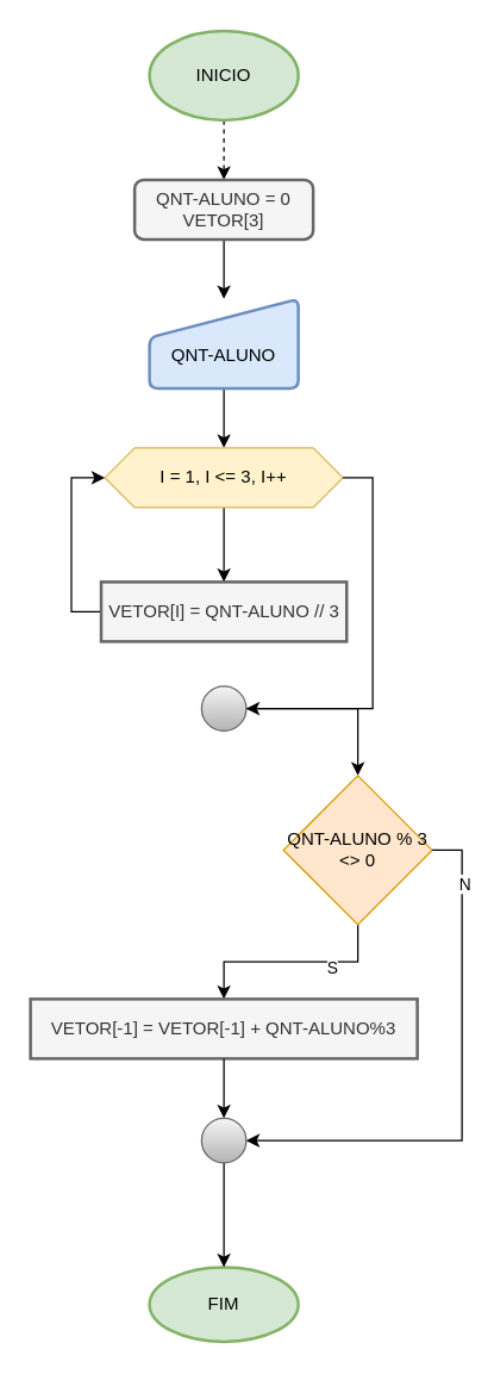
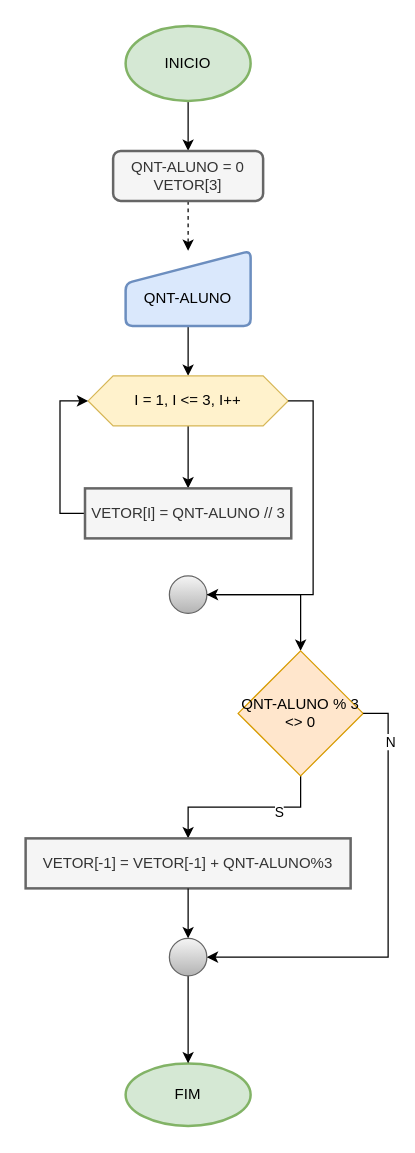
  <mxCell id="0" />
  <mxCell id="1" parent="0" />
- <mxCell id="2" value="" style="edgeStyle=orthogonalEdgeStyle;rounded=0;orthogonalLoop=1;jettySize=auto;html=1;dashed=1;" edge="1" parent="1" source="3" target="7"><mxGeometry relative="1" as="geometry" /></mxCell>
+ <mxCell id="2" value="" style="edgeStyle=orthogonalEdgeStyle;rounded=0;orthogonalLoop=1;jettySize=auto;html=1;" edge="1" parent="1" source="3" target="7"><mxGeometry relative="1" as="geometry" /></mxCell>
  <mxCell id="3" value="INICIO" style="strokeWidth=2;html=1;shape=mxgraph.flowchart.start_1;whiteSpace=wrap;fillColor=#d5e8d4;strokeColor=#82b366;" vertex="1" parent="1"><mxGeometry x="100" y="20" width="100" height="60" as="geometry" /></mxCell>
  <mxCell id="4" value="" style="edgeStyle=orthogonalEdgeStyle;rounded=0;orthogonalLoop=1;jettySize=auto;html=1;" edge="1" parent="1" source="5" target="9"><mxGeometry relative="1" as="geometry" /></mxCell>
  <mxCell id="5" value="&lt;div&gt;&lt;br&gt;&lt;/div&gt;QNT-ALUNO" style="html=1;strokeWidth=2;shape=manualInput;whiteSpace=wrap;rounded=1;size=26;arcSize=11;fillColor=#dae8fc;strokeColor=#6c8ebf;" vertex="1" parent="1"><mxGeometry x="100" y="200" width="100" height="60" as="geometry" /></mxCell>
- <mxCell id="6" value="" style="edgeStyle=orthogonalEdgeStyle;rounded=0;orthogonalLoop=1;jettySize=auto;html=1;" edge="1" parent="1" source="7" target="5"><mxGeometry relative="1" as="geometry" /></mxCell>
+ <mxCell id="6" value="" style="edgeStyle=orthogonalEdgeStyle;rounded=0;orthogonalLoop=1;jettySize=auto;html=1;dashed=1;" edge="1" parent="1" source="7" target="5"><mxGeometry relative="1" as="geometry" /></mxCell>
  <mxCell id="7" value="QNT-ALUNO = 0&lt;div&gt;VETOR[3]&lt;/div&gt;" style="whiteSpace=wrap;html=1;fillColor=#f5f5f5;strokeColor=#666666;strokeWidth=2;fontColor=#333333;rounded=1;" vertex="1" parent="1"><mxGeometry x="90" y="120" width="120" height="40" as="geometry" /></mxCell>
  <mxCell id="8" value="" style="edgeStyle=orthogonalEdgeStyle;rounded=0;orthogonalLoop=1;jettySize=auto;html=1;" edge="1" parent="1" source="9" target="11"><mxGeometry relative="1" as="geometry" /></mxCell>
  <mxCell id="9" value="I = 1, I &amp;lt;= 3, I++" style="shape=hexagon;perimeter=hexagonPerimeter2;whiteSpace=wrap;html=1;fixedSize=1;fillColor=#fff2cc;strokeColor=#d6b656;" vertex="1" parent="1"><mxGeometry x="70" y="300" width="160" height="40" as="geometry" /></mxCell>
  <mxCell id="10" style="edgeStyle=orthogonalEdgeStyle;rounded=0;orthogonalLoop=1;jettySize=auto;html=1;exitX=0;exitY=0.5;exitDx=0;exitDy=0;entryX=0;entryY=0.5;entryDx=0;entryDy=0;" edge="1" parent="1" source="11" target="9"><mxGeometry relative="1" as="geometry" /></mxCell>
  <mxCell id="11" value="VETOR[I] = QNT-ALUNO // 3" style="whiteSpace=wrap;html=1;fillColor=#f5f5f5;strokeColor=#666666;strokeWidth=2;fontColor=#333333;" vertex="1" parent="1"><mxGeometry x="67.5" y="390" width="165" height="40" as="geometry" /></mxCell>
  <mxCell id="12" value="" style="edgeStyle=orthogonalEdgeStyle;rounded=0;orthogonalLoop=1;jettySize=auto;html=1;" edge="1" parent="1" source="13" target="18"><mxGeometry relative="1" as="geometry" /></mxCell>
  <mxCell id="13" value="" style="verticalLabelPosition=bottom;verticalAlign=top;html=1;shape=mxgraph.flowchart.on-page_reference;fillColor=#f5f5f5;gradientColor=#b3b3b3;strokeColor=#666666;" vertex="1" parent="1"><mxGeometry x="135" y="460" width="30" height="30" as="geometry" /></mxCell>
  <mxCell id="14" style="edgeStyle=orthogonalEdgeStyle;rounded=0;orthogonalLoop=1;jettySize=auto;html=1;exitX=1;exitY=0.5;exitDx=0;exitDy=0;entryX=1;entryY=0.5;entryDx=0;entryDy=0;entryPerimeter=0;" edge="1" parent="1" source="9" target="13"><mxGeometry relative="1" as="geometry" /></mxCell>
  <mxCell id="15" value="FIM" style="strokeWidth=2;html=1;shape=mxgraph.flowchart.start_1;whiteSpace=wrap;fillColor=#d5e8d4;strokeColor=#82b366;" vertex="1" parent="1"><mxGeometry x="100" y="850" width="100" height="50" as="geometry" /></mxCell>
  <mxCell id="16" value="" style="edgeStyle=orthogonalEdgeStyle;rounded=0;orthogonalLoop=1;jettySize=auto;html=1;" edge="1" parent="1" source="18" target="19"><mxGeometry relative="1" as="geometry" /></mxCell>
  <mxCell id="17" value="S" style="edgeLabel;html=1;align=center;verticalAlign=middle;resizable=0;points=[];" vertex="1" connectable="0" parent="16"><mxGeometry x="-0.384" y="3" relative="1" as="geometry"><mxPoint as="offset" /></mxGeometry></mxCell>
  <mxCell id="18" value="&lt;div&gt;&lt;br&gt;&lt;/div&gt;&lt;div&gt;&lt;br&gt;&lt;/div&gt;QNT-ALUNO % 3 &amp;lt;&amp;gt; 0" style="rhombus;whiteSpace=wrap;html=1;verticalAlign=top;fillColor=#ffe6cc;strokeColor=#d79b00;" vertex="1" parent="1"><mxGeometry x="190" y="520" width="100" height="100" as="geometry" /></mxCell>
  <mxCell id="19" value="VETOR[-1] = VETOR[-1] + QNT-ALUNO%3" style="whiteSpace=wrap;html=1;fillColor=#f5f5f5;strokeColor=#666666;strokeWidth=2;fontColor=#333333;" vertex="1" parent="1"><mxGeometry x="20" y="670" width="260" height="40" as="geometry" /></mxCell>
  <mxCell id="20" value="" style="edgeStyle=orthogonalEdgeStyle;rounded=0;orthogonalLoop=1;jettySize=auto;html=1;" edge="1" parent="1" source="21" target="15"><mxGeometry relative="1" as="geometry" /></mxCell>
  <mxCell id="21" value="" style="verticalLabelPosition=bottom;verticalAlign=top;html=1;shape=mxgraph.flowchart.on-page_reference;fillColor=#f5f5f5;gradientColor=#b3b3b3;strokeColor=#666666;" vertex="1" parent="1"><mxGeometry x="135" y="750" width="30" height="30" as="geometry" /></mxCell>
  <mxCell id="22" style="edgeStyle=orthogonalEdgeStyle;rounded=0;orthogonalLoop=1;jettySize=auto;html=1;exitX=0.5;exitY=1;exitDx=0;exitDy=0;entryX=0.5;entryY=0;entryDx=0;entryDy=0;entryPerimeter=0;" edge="1" parent="1" source="19" target="21"><mxGeometry relative="1" as="geometry" /></mxCell>
  <mxCell id="23" style="edgeStyle=orthogonalEdgeStyle;rounded=0;orthogonalLoop=1;jettySize=auto;html=1;exitX=1;exitY=0.5;exitDx=0;exitDy=0;entryX=1;entryY=0.5;entryDx=0;entryDy=0;entryPerimeter=0;" edge="1" parent="1" source="18" target="21"><mxGeometry relative="1" as="geometry"><Array as="points"><mxPoint x="310" y="570" /><mxPoint x="310" y="765" /></Array></mxGeometry></mxCell>
  <mxCell id="24" value="N" style="edgeLabel;html=1;align=center;verticalAlign=middle;resizable=0;points=[];" vertex="1" connectable="0" parent="23"><mxGeometry x="-0.764" y="1" relative="1" as="geometry"><mxPoint as="offset" /></mxGeometry></mxCell>
